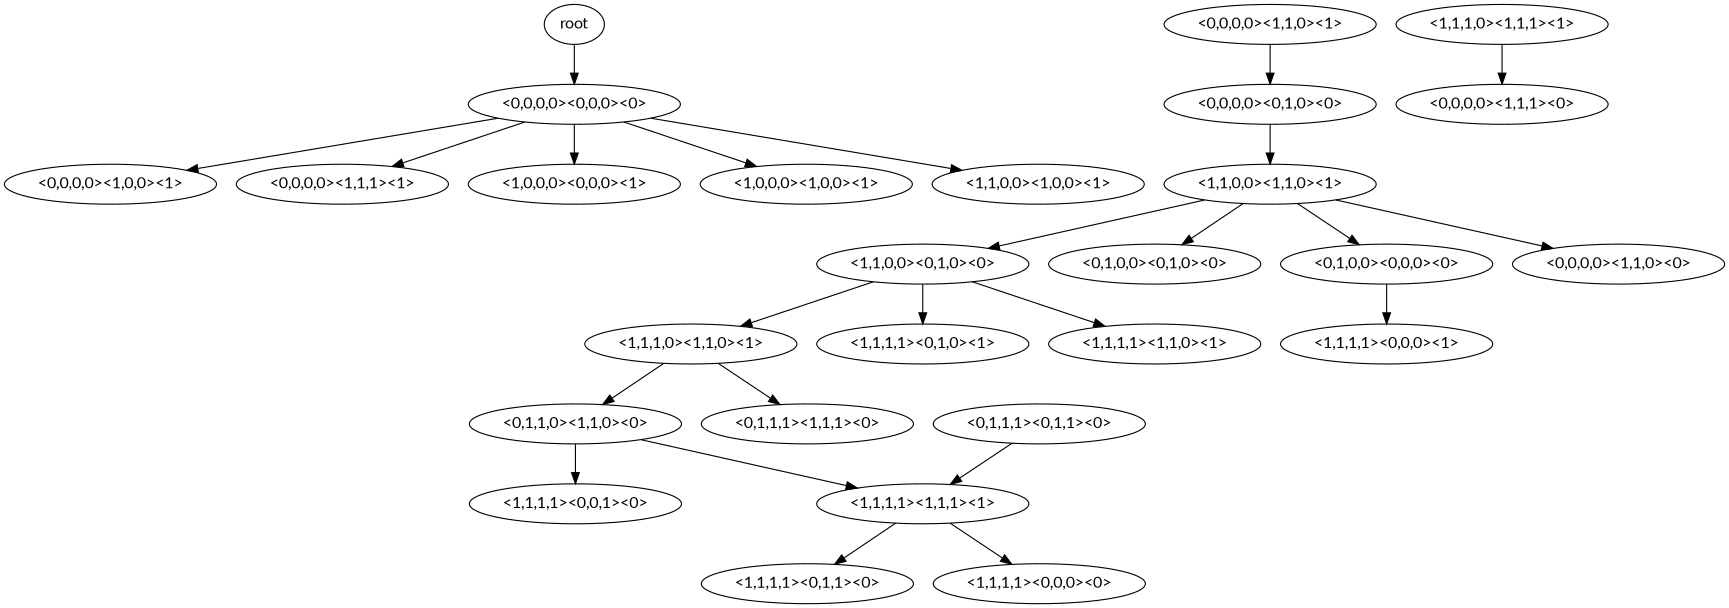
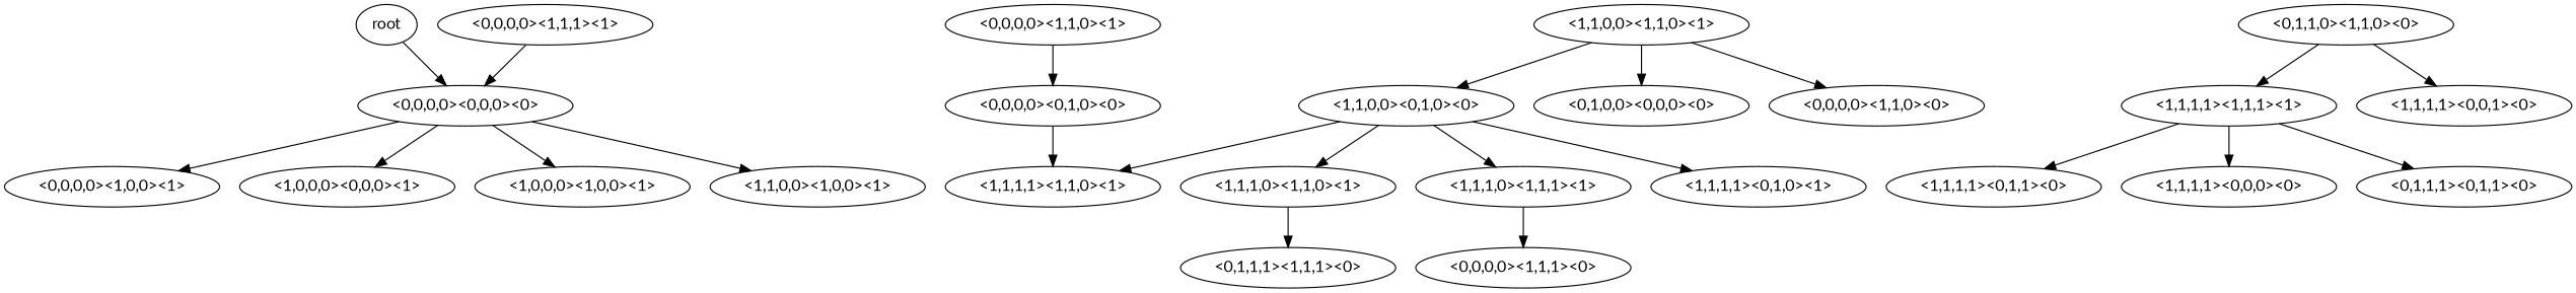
  digraph {
    fontname=Lato
    node [fontname=Lato]
    edge [fontname=Lato]
    root
    "<0,0,0,0><0,0,0><0>"
    "<0,0,0,0><1,0,0><1>"
    "<0,0,0,0><1,1,1><1>"
    "<1,0,0,0><0,0,0><1>"
    "<1,0,0,0><1,0,0><1>"
    "<1,1,0,0><1,0,0><1>"
    "<0,0,0,0><1,1,0><1>"
    "<0,0,0,0><0,1,0><0>"
    "<1,1,0,0><1,1,0><1>"
    "<1,1,0,0><0,1,0><0>"
-   "<0,1,0,0><0,1,0><0>"
    "<0,1,0,0><0,0,0><0>"
    "<0,0,0,0><1,1,0><0>"
    "<1,1,1,0><1,1,0><1>"
    "<1,1,1,0><1,1,1><1>"
    "<1,1,1,1><0,1,0><1>"
    "<1,1,1,1><1,1,0><1>"
-   "<1,1,1,1><0,0,0><1>"
    "<0,1,1,0><1,1,0><0>"
    "<0,1,1,1><1,1,1><0>"
    "<0,0,0,0><1,1,1><0>"
    "<1,1,1,1><1,1,1><1>"
    "<1,1,1,1><0,0,1><0>"
    "<1,1,1,1><0,1,1><0>"
    "<1,1,1,1><0,0,0><0>"
    "<0,1,1,1><0,1,1><0>"
    root -> "<0,0,0,0><0,0,0><0>"
    "<0,0,0,0><0,0,0><0>" -> "<0,0,0,0><1,0,0><1>"
-   "<0,0,0,0><0,0,0><0>" -> "<0,0,0,0><1,1,1><1>"
+   "<0,0,0,0><1,1,1><1>" -> "<0,0,0,0><0,0,0><0>"
    "<0,0,0,0><0,0,0><0>" -> "<1,0,0,0><0,0,0><1>"
    "<0,0,0,0><0,0,0><0>" -> "<1,0,0,0><1,0,0><1>"
    "<0,0,0,0><0,0,0><0>" -> "<1,1,0,0><1,0,0><1>"
    "<0,0,0,0><1,1,0><1>" -> "<0,0,0,0><0,1,0><0>"
-   "<0,0,0,0><0,1,0><0>" -> "<1,1,0,0><1,1,0><1>"
+   "<0,0,0,0><0,1,0><0>" -> "<1,1,1,1><1,1,0><1>"
    "<1,1,0,0><1,1,0><1>" -> "<1,1,0,0><0,1,0><0>"
-   "<1,1,0,0><1,1,0><1>" -> "<0,1,0,0><0,1,0><0>"
    "<1,1,0,0><1,1,0><1>" -> "<0,1,0,0><0,0,0><0>"
    "<1,1,0,0><1,1,0><1>" -> "<0,0,0,0><1,1,0><0>"
    "<1,1,0,0><0,1,0><0>" -> "<1,1,1,0><1,1,0><1>"
+   "<1,1,0,0><0,1,0><0>" -> "<1,1,1,0><1,1,1><1>"
    "<1,1,0,0><0,1,0><0>" -> "<1,1,1,1><0,1,0><1>"
    "<1,1,0,0><0,1,0><0>" -> "<1,1,1,1><1,1,0><1>"
-   "<0,1,0,0><0,0,0><0>" -> "<1,1,1,1><0,0,0><1>"
-   "<1,1,1,0><1,1,0><1>" -> "<0,1,1,0><1,1,0><0>"
    "<1,1,1,0><1,1,0><1>" -> "<0,1,1,1><1,1,1><0>"
    "<1,1,1,0><1,1,1><1>" -> "<0,0,0,0><1,1,1><0>"
    "<0,1,1,0><1,1,0><0>" -> "<1,1,1,1><1,1,1><1>"
    "<0,1,1,0><1,1,0><0>" -> "<1,1,1,1><0,0,1><0>"
    "<1,1,1,1><1,1,1><1>" -> "<1,1,1,1><0,1,1><0>"
    "<1,1,1,1><1,1,1><1>" -> "<1,1,1,1><0,0,0><0>"
-   "<0,1,1,1><0,1,1><0>" -> "<1,1,1,1><1,1,1><1>"
+   "<1,1,1,1><1,1,1><1>" -> "<0,1,1,1><0,1,1><0>"
  }
